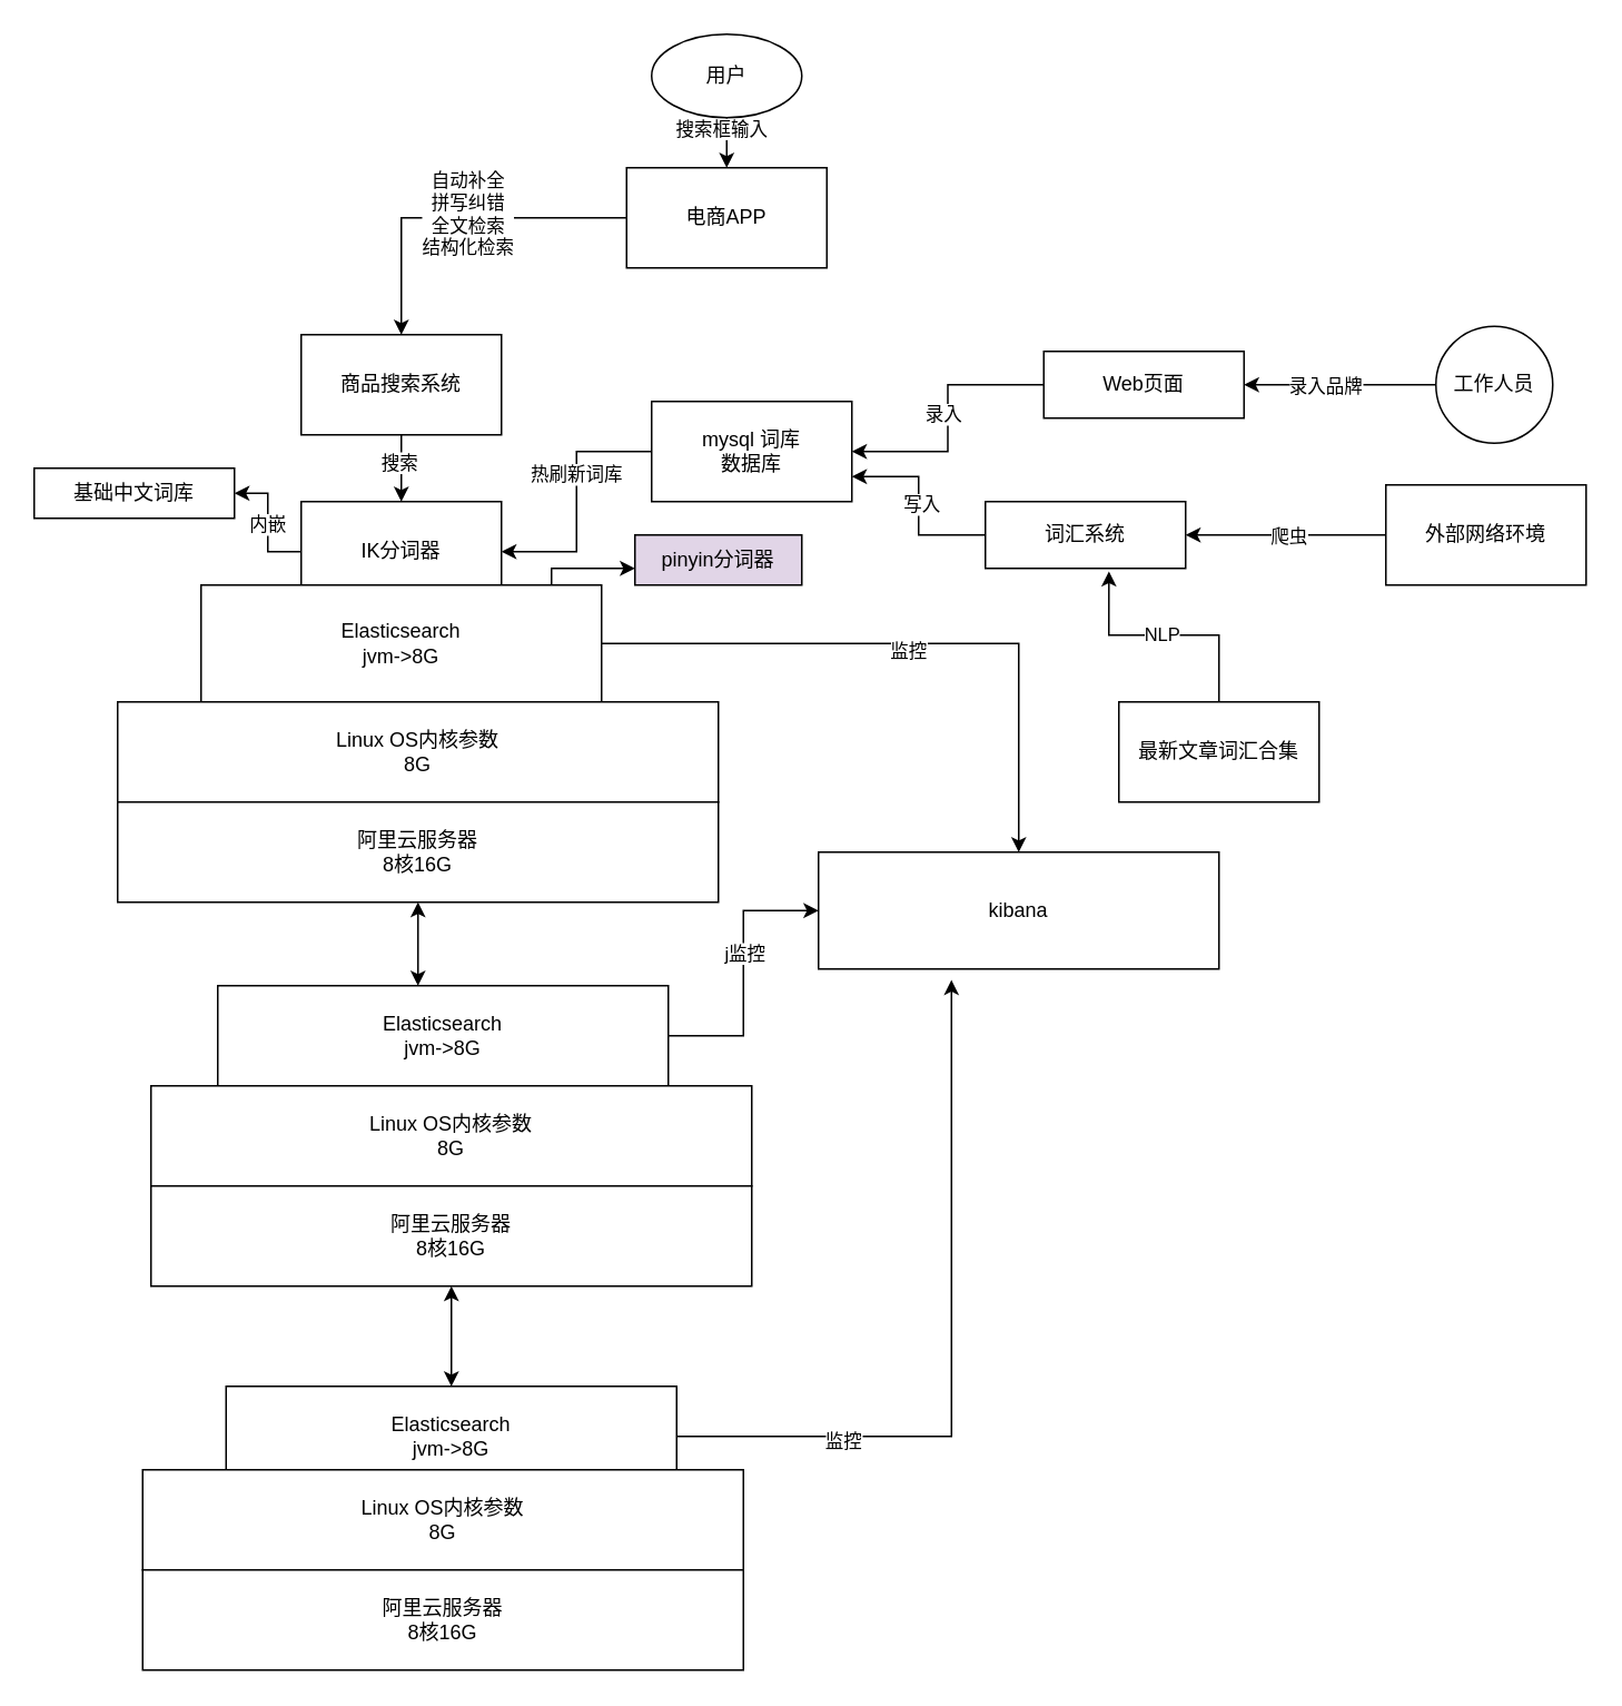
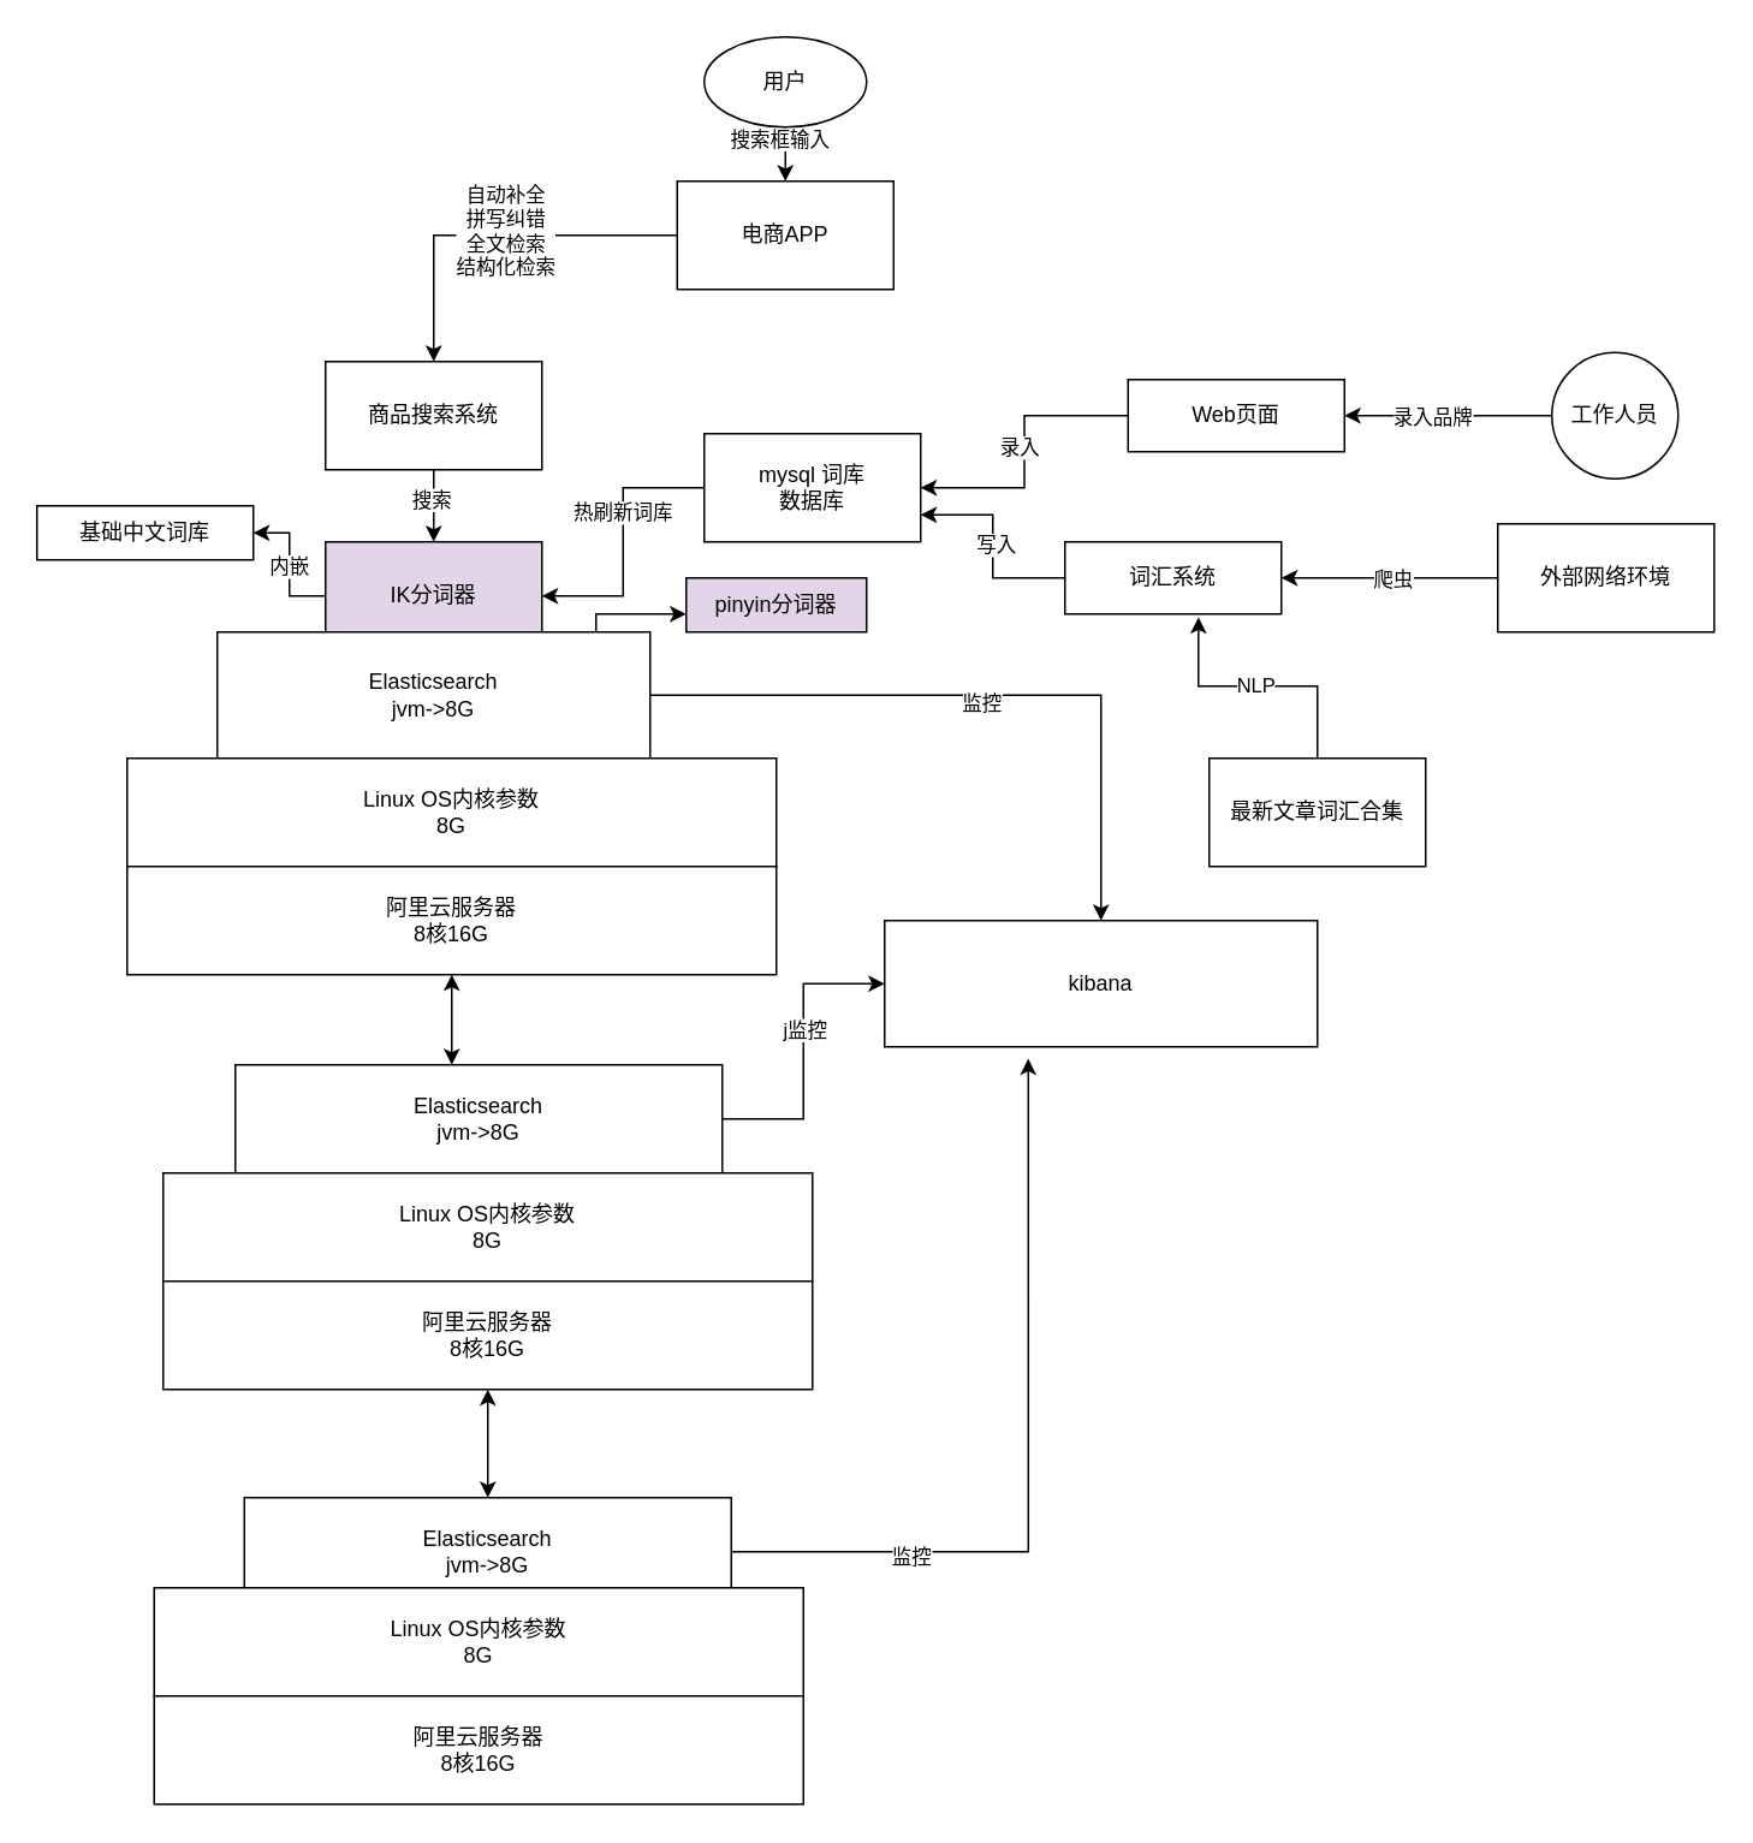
  <mxCell id="0" />
  <mxCell id="1" parent="0" />
  <mxCell id="2" value="" style="edgeStyle=orthogonalEdgeStyle;rounded=0;orthogonalLoop=1;jettySize=auto;html=1;" edge="1" parent="1" source="4" target="7"><mxGeometry relative="1" as="geometry" /></mxCell>
  <mxCell id="3" value="搜索框输入" style="edgeLabel;html=1;align=center;verticalAlign=middle;resizable=0;points=[];" vertex="1" connectable="0" parent="2"><mxGeometry x="-0.752" y="-4" relative="1" as="geometry"><mxPoint as="offset" /></mxGeometry></mxCell>
  <mxCell id="4" value="用户" style="ellipse;whiteSpace=wrap;html=1;" vertex="1" parent="1"><mxGeometry x="390" y="20" width="90" height="50" as="geometry" /></mxCell>
  <mxCell id="5" value="" style="edgeStyle=orthogonalEdgeStyle;rounded=0;orthogonalLoop=1;jettySize=auto;html=1;" edge="1" parent="1" source="7" target="10"><mxGeometry relative="1" as="geometry" /></mxCell>
  <mxCell id="6" value="自动补全&lt;br&gt;拼写纠错&lt;br&gt;全文检索&lt;br&gt;结构化检索" style="edgeLabel;html=1;align=center;verticalAlign=middle;resizable=0;points=[];" vertex="1" connectable="0" parent="5"><mxGeometry x="-0.065" y="-3" relative="1" as="geometry"><mxPoint as="offset" /></mxGeometry></mxCell>
  <mxCell id="7" value="电商APP" style="whiteSpace=wrap;html=1;" vertex="1" parent="1"><mxGeometry x="375" y="100" width="120" height="60" as="geometry" /></mxCell>
  <mxCell id="8" value="" style="edgeStyle=orthogonalEdgeStyle;rounded=0;orthogonalLoop=1;jettySize=auto;html=1;" edge="1" parent="1" source="10" target="13"><mxGeometry relative="1" as="geometry" /></mxCell>
  <mxCell id="9" value="搜索" style="edgeLabel;html=1;align=center;verticalAlign=middle;resizable=0;points=[];" vertex="1" connectable="0" parent="8"><mxGeometry x="-0.2" y="-2" relative="1" as="geometry"><mxPoint as="offset" /></mxGeometry></mxCell>
  <mxCell id="10" value="商品搜索系统" style="whiteSpace=wrap;html=1;" vertex="1" parent="1"><mxGeometry x="180" y="200" width="120" height="60" as="geometry" /></mxCell>
  <mxCell id="11" value="" style="edgeStyle=orthogonalEdgeStyle;rounded=0;orthogonalLoop=1;jettySize=auto;html=1;" edge="1" parent="1" source="13" target="14"><mxGeometry relative="1" as="geometry" /></mxCell>
  <mxCell id="12" value="内嵌" style="edgeLabel;html=1;align=center;verticalAlign=middle;resizable=0;points=[];" vertex="1" connectable="0" parent="11"><mxGeometry x="-0.013" y="1" relative="1" as="geometry"><mxPoint as="offset" /></mxGeometry></mxCell>
- <mxCell id="13" value="IK分词器" style="whiteSpace=wrap;html=1;" vertex="1" parent="1"><mxGeometry x="180" y="300" width="120" height="60" as="geometry" /></mxCell>
+ <mxCell id="13" value="IK分词器" style="whiteSpace=wrap;html=1;fillColor=#e1d5e7;" vertex="1" parent="1"><mxGeometry x="180" y="300" width="120" height="60" as="geometry" /></mxCell>
  <mxCell id="14" value="基础中文词库" style="whiteSpace=wrap;html=1;" vertex="1" parent="1"><mxGeometry x="20" y="280" width="120" height="30" as="geometry" /></mxCell>
  <mxCell id="15" style="edgeStyle=orthogonalEdgeStyle;rounded=0;orthogonalLoop=1;jettySize=auto;html=1;exitX=0;exitY=0.5;exitDx=0;exitDy=0;entryX=1;entryY=0.5;entryDx=0;entryDy=0;" edge="1" parent="1" source="17" target="13"><mxGeometry relative="1" as="geometry" /></mxCell>
  <mxCell id="16" value="热刷新词库" style="edgeLabel;html=1;align=center;verticalAlign=middle;resizable=0;points=[];" vertex="1" connectable="0" parent="15"><mxGeometry x="-0.227" y="-1" relative="1" as="geometry"><mxPoint as="offset" /></mxGeometry></mxCell>
  <mxCell id="17" value="mysql 词库&lt;br&gt;数据库" style="rounded=0;whiteSpace=wrap;html=1;" vertex="1" parent="1"><mxGeometry x="390" y="240" width="120" height="60" as="geometry" /></mxCell>
  <mxCell id="18" style="edgeStyle=orthogonalEdgeStyle;rounded=0;orthogonalLoop=1;jettySize=auto;html=1;entryX=1;entryY=0.5;entryDx=0;entryDy=0;" edge="1" parent="1" source="20" target="17"><mxGeometry relative="1" as="geometry" /></mxCell>
  <mxCell id="19" value="录入" style="edgeLabel;html=1;align=center;verticalAlign=middle;resizable=0;points=[];" vertex="1" connectable="0" parent="18"><mxGeometry x="-0.033" y="-3" relative="1" as="geometry"><mxPoint as="offset" /></mxGeometry></mxCell>
  <mxCell id="20" value="Web页面" style="rounded=0;whiteSpace=wrap;html=1;" vertex="1" parent="1"><mxGeometry x="625" y="210" width="120" height="40" as="geometry" /></mxCell>
  <mxCell id="21" style="edgeStyle=orthogonalEdgeStyle;rounded=0;orthogonalLoop=1;jettySize=auto;html=1;entryX=1;entryY=0.75;entryDx=0;entryDy=0;" edge="1" parent="1" source="23" target="17"><mxGeometry relative="1" as="geometry" /></mxCell>
  <mxCell id="22" value="写入" style="edgeLabel;html=1;align=center;verticalAlign=middle;resizable=0;points=[];" vertex="1" connectable="0" parent="21"><mxGeometry x="0.026" y="-1" relative="1" as="geometry"><mxPoint as="offset" /></mxGeometry></mxCell>
  <mxCell id="23" value="词汇系统" style="rounded=0;whiteSpace=wrap;html=1;" vertex="1" parent="1"><mxGeometry x="590" y="300" width="120" height="40" as="geometry" /></mxCell>
  <mxCell id="24" style="edgeStyle=orthogonalEdgeStyle;rounded=0;orthogonalLoop=1;jettySize=auto;html=1;entryX=1;entryY=0.5;entryDx=0;entryDy=0;" edge="1" parent="1" source="26" target="20"><mxGeometry relative="1" as="geometry" /></mxCell>
  <mxCell id="25" value="录入品牌" style="edgeLabel;html=1;align=center;verticalAlign=middle;resizable=0;points=[];" vertex="1" connectable="0" parent="24"><mxGeometry x="0.157" relative="1" as="geometry"><mxPoint as="offset" /></mxGeometry></mxCell>
  <mxCell id="26" value="工作人员" style="ellipse;whiteSpace=wrap;html=1;aspect=fixed;" vertex="1" parent="1"><mxGeometry x="860" y="195" width="70" height="70" as="geometry" /></mxCell>
  <mxCell id="27" style="edgeStyle=orthogonalEdgeStyle;rounded=0;orthogonalLoop=1;jettySize=auto;html=1;entryX=1;entryY=0.5;entryDx=0;entryDy=0;" edge="1" parent="1" source="29" target="23"><mxGeometry relative="1" as="geometry" /></mxCell>
  <mxCell id="28" value="爬虫" style="edgeLabel;html=1;align=center;verticalAlign=middle;resizable=0;points=[];" vertex="1" connectable="0" parent="27"><mxGeometry x="-0.02" relative="1" as="geometry"><mxPoint as="offset" /></mxGeometry></mxCell>
  <mxCell id="29" value="外部网络环境" style="rounded=0;whiteSpace=wrap;html=1;" vertex="1" parent="1"><mxGeometry x="830" y="290" width="120" height="60" as="geometry" /></mxCell>
  <mxCell id="30" style="edgeStyle=orthogonalEdgeStyle;rounded=0;orthogonalLoop=1;jettySize=auto;html=1;entryX=0.617;entryY=1.045;entryDx=0;entryDy=0;entryPerimeter=0;" edge="1" parent="1" source="32" target="23"><mxGeometry relative="1" as="geometry" /></mxCell>
  <mxCell id="31" value="NLP" style="edgeLabel;html=1;align=center;verticalAlign=middle;resizable=0;points=[];" vertex="1" connectable="0" parent="30"><mxGeometry x="0.037" y="-1" relative="1" as="geometry"><mxPoint as="offset" /></mxGeometry></mxCell>
  <mxCell id="32" value="最新文章词汇合集" style="rounded=0;whiteSpace=wrap;html=1;" vertex="1" parent="1"><mxGeometry x="670" y="420" width="120" height="60" as="geometry" /></mxCell>
  <mxCell id="33" style="edgeStyle=orthogonalEdgeStyle;rounded=0;orthogonalLoop=1;jettySize=auto;html=1;exitX=0.75;exitY=0;exitDx=0;exitDy=0;" edge="1" parent="1" source="38"><mxGeometry relative="1" as="geometry"><mxPoint x="380" y="340" as="targetPoint" /><Array as="points"><mxPoint x="330" y="350" /><mxPoint x="330" y="340" /></Array></mxGeometry></mxCell>
  <mxCell id="34" value="" style="edgeStyle=orthogonalEdgeStyle;rounded=0;orthogonalLoop=1;jettySize=auto;html=1;" edge="1" parent="1" source="38" target="40"><mxGeometry relative="1" as="geometry" /></mxCell>
  <mxCell id="35" value="" style="edgeStyle=orthogonalEdgeStyle;rounded=0;orthogonalLoop=1;jettySize=auto;html=1;" edge="1" parent="1" source="38" target="40"><mxGeometry relative="1" as="geometry" /></mxCell>
  <mxCell id="36" style="edgeStyle=orthogonalEdgeStyle;rounded=0;orthogonalLoop=1;jettySize=auto;html=1;" edge="1" parent="1" source="38" target="43"><mxGeometry relative="1" as="geometry" /></mxCell>
  <mxCell id="37" value="监控" style="edgeLabel;html=1;align=center;verticalAlign=middle;resizable=0;points=[];" vertex="1" connectable="0" parent="36"><mxGeometry x="-0.024" y="-4" relative="1" as="geometry"><mxPoint as="offset" /></mxGeometry></mxCell>
  <mxCell id="38" value="Elasticsearch&lt;br&gt;jvm-&amp;gt;8G" style="rounded=0;whiteSpace=wrap;html=1;" vertex="1" parent="1"><mxGeometry x="120" y="350" width="240" height="70" as="geometry" /></mxCell>
  <mxCell id="39" value="pinyin分词器" style="rounded=0;whiteSpace=wrap;html=1;fillColor=#e1d5e7;" vertex="1" parent="1"><mxGeometry x="380" y="320" width="100" height="30" as="geometry" /></mxCell>
  <mxCell id="40" value="Linux OS内核参数&lt;br&gt;8G" style="rounded=0;whiteSpace=wrap;html=1;" vertex="1" parent="1"><mxGeometry x="70" y="420" width="360" height="60" as="geometry" /></mxCell>
  <mxCell id="41" value="" style="rounded=0;orthogonalLoop=1;jettySize=auto;html=1;startArrow=classic;startFill=1;" edge="1" parent="1" source="42"><mxGeometry relative="1" as="geometry"><mxPoint x="250" y="590" as="targetPoint" /></mxGeometry></mxCell>
  <mxCell id="42" value="阿里云服务器&lt;br&gt;8核16G" style="rounded=0;whiteSpace=wrap;html=1;" vertex="1" parent="1"><mxGeometry x="70" y="480" width="360" height="60" as="geometry" /></mxCell>
  <mxCell id="43" value="kibana" style="rounded=0;whiteSpace=wrap;html=1;" vertex="1" parent="1"><mxGeometry x="490" y="510" width="240" height="70" as="geometry" /></mxCell>
  <mxCell id="44" style="edgeStyle=orthogonalEdgeStyle;rounded=0;orthogonalLoop=1;jettySize=auto;html=1;entryX=0;entryY=0.5;entryDx=0;entryDy=0;" edge="1" parent="1" source="46" target="43"><mxGeometry relative="1" as="geometry" /></mxCell>
  <mxCell id="45" value="j监控" style="edgeLabel;html=1;align=center;verticalAlign=middle;resizable=0;points=[];" vertex="1" connectable="0" parent="44"><mxGeometry x="0.151" relative="1" as="geometry"><mxPoint as="offset" /></mxGeometry></mxCell>
  <mxCell id="46" value="Elasticsearch&lt;br&gt;jvm-&amp;gt;8G" style="whiteSpace=wrap;html=1;rounded=0;" vertex="1" parent="1"><mxGeometry x="130" y="590" width="270" height="60" as="geometry" /></mxCell>
  <mxCell id="47" value="Linux OS内核参数&lt;br&gt;8G" style="rounded=0;whiteSpace=wrap;html=1;" vertex="1" parent="1"><mxGeometry x="90" y="650" width="360" height="60" as="geometry" /></mxCell>
  <mxCell id="48" value="阿里云服务器&lt;br&gt;8核16G" style="rounded=0;whiteSpace=wrap;html=1;" vertex="1" parent="1"><mxGeometry x="90" y="710" width="360" height="60" as="geometry" /></mxCell>
  <mxCell id="49" value="" style="edgeStyle=orthogonalEdgeStyle;rounded=0;orthogonalLoop=1;jettySize=auto;html=1;startArrow=classic;startFill=1;" edge="1" parent="1" source="52" target="48"><mxGeometry relative="1" as="geometry" /></mxCell>
  <mxCell id="50" style="edgeStyle=orthogonalEdgeStyle;rounded=0;orthogonalLoop=1;jettySize=auto;html=1;entryX=0.332;entryY=1.094;entryDx=0;entryDy=0;entryPerimeter=0;" edge="1" parent="1" source="52" target="43"><mxGeometry relative="1" as="geometry" /></mxCell>
  <mxCell id="51" value="监控" style="edgeLabel;html=1;align=center;verticalAlign=middle;resizable=0;points=[];" vertex="1" connectable="0" parent="50"><mxGeometry x="-0.547" y="-2" relative="1" as="geometry"><mxPoint as="offset" /></mxGeometry></mxCell>
  <mxCell id="52" value="Elasticsearch&lt;br&gt;jvm-&amp;gt;8G" style="whiteSpace=wrap;html=1;rounded=0;" vertex="1" parent="1"><mxGeometry x="135" y="830" width="270" height="60" as="geometry" /></mxCell>
  <mxCell id="53" value="Linux OS内核参数&lt;br&gt;8G" style="rounded=0;whiteSpace=wrap;html=1;" vertex="1" parent="1"><mxGeometry x="85" y="880" width="360" height="60" as="geometry" /></mxCell>
  <mxCell id="54" value="阿里云服务器&lt;br&gt;8核16G" style="rounded=0;whiteSpace=wrap;html=1;" vertex="1" parent="1"><mxGeometry x="85" y="940" width="360" height="60" as="geometry" /></mxCell>
